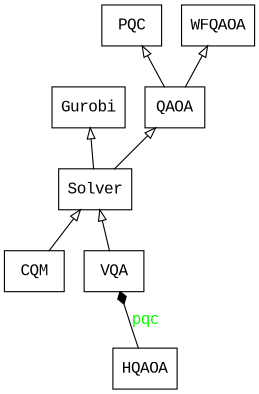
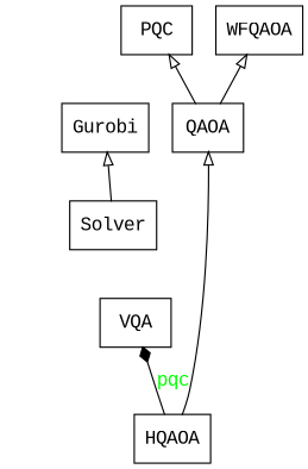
  digraph {
    fontname="Liberation Mono"
    rankdir=BT
    node [color=black fontcolor=black fontname="Liberation Mono" shape=record style=solid]
    edge [arrowhead=empty arrowtail=none fontname="Liberation Mono"]
-   n1 [label=CQM]
    n2 [label=Solver]
    n3 [label=Gurobi]
    n4 [label=HQAOA]
    n5 [label=QAOA]
    n6 [label=VQA]
    n7 [label=PQC]
    n8 [label=WFQAOA]
-   n1 -> n2
    n2 -> n3
-   n2 -> n5
+   n4 -> n5
    n4 -> n6 [arrowhead=diamond fontcolor=green label=pqc style=solid]
    n5 -> n7
    n5 -> n8
-   n6 -> n2
  }
